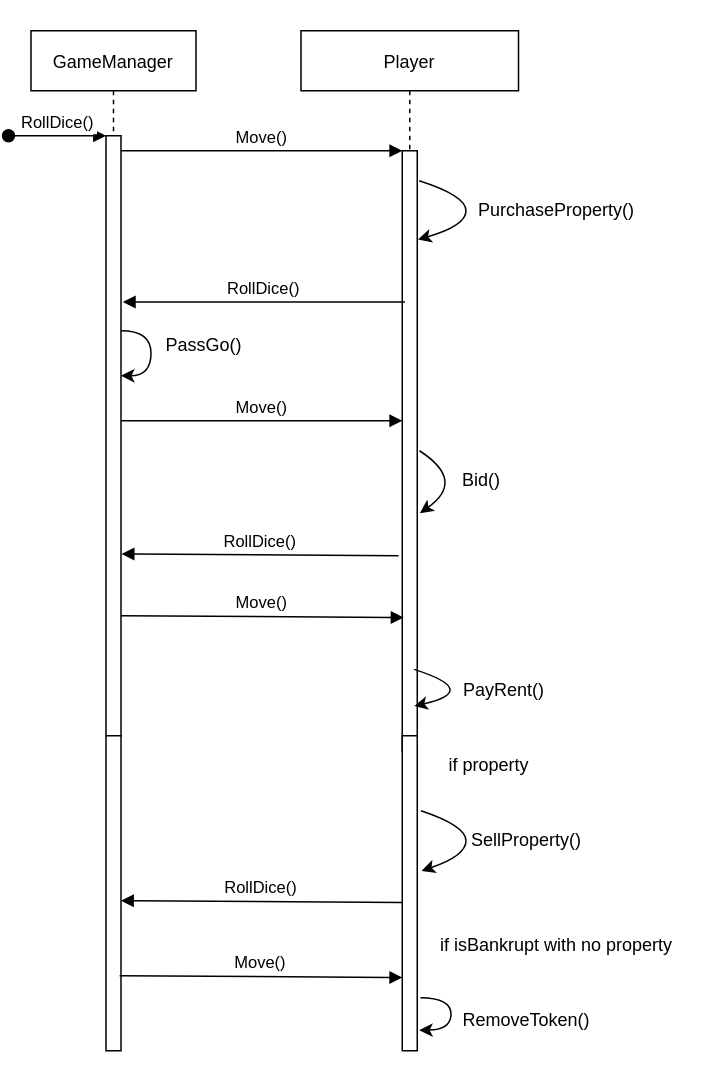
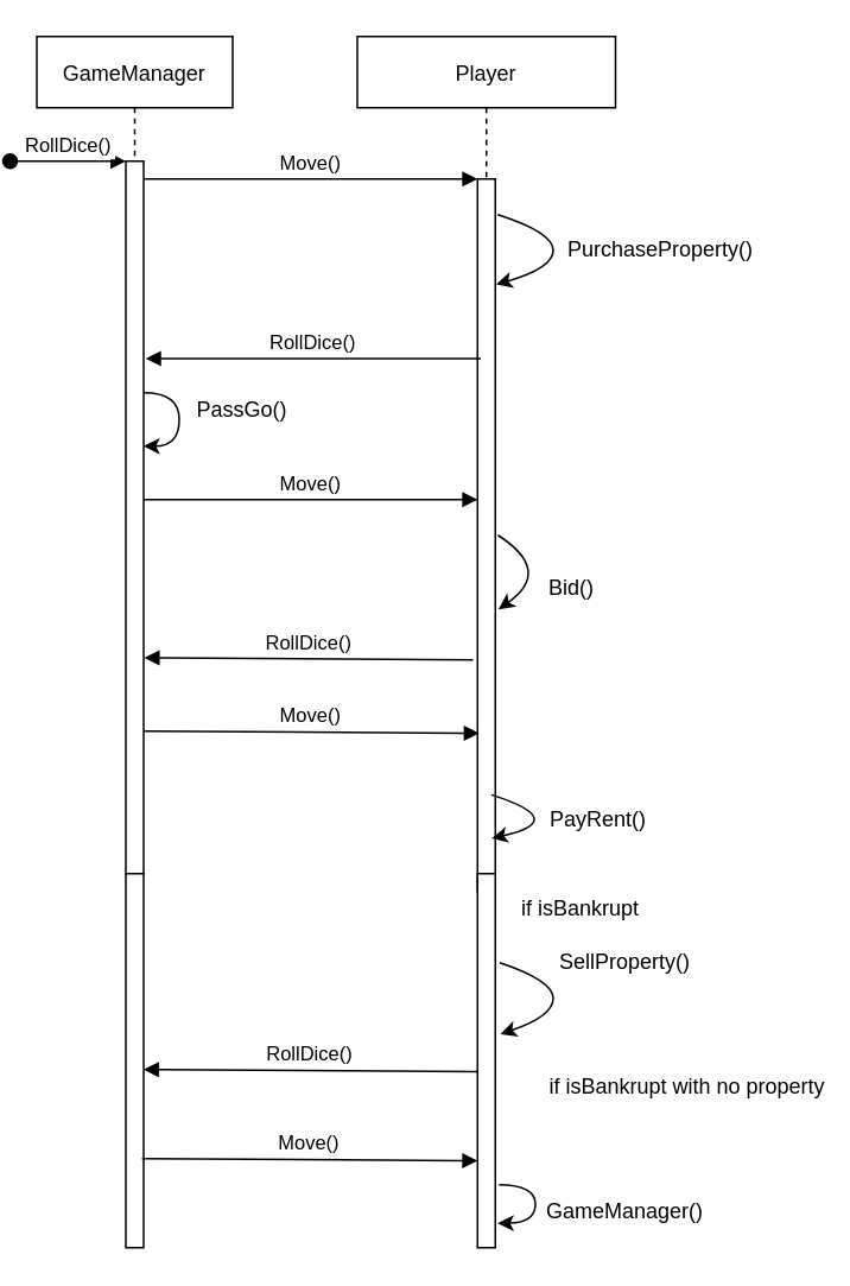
  <mxCell id="0" />
  <mxCell id="1" parent="0" />
  <mxCell id="2" value="GameManager" style="shape=umlLifeline;perimeter=lifelinePerimeter;container=1;collapsible=0;recursiveResize=0;rounded=0;shadow=0;strokeWidth=1;" parent="1" vertex="1"><mxGeometry x="20" y="20" width="110" height="470" as="geometry" /></mxCell>
  <mxCell id="3" value="" style="points=[];perimeter=orthogonalPerimeter;rounded=0;shadow=0;strokeWidth=1;" parent="2" vertex="1"><mxGeometry x="50" y="70" width="10" height="400" as="geometry" /></mxCell>
  <mxCell id="4" value="RollDice()" style="verticalAlign=bottom;startArrow=oval;endArrow=block;startSize=8;shadow=0;strokeWidth=1;curved=1;" parent="2" target="3" edge="1"><mxGeometry relative="1" as="geometry"><mxPoint x="-15" y="70" as="sourcePoint" /></mxGeometry></mxCell>
  <mxCell id="5" value="" style="curved=1;endArrow=classic;html=1;rounded=0;exitX=1;exitY=0.325;exitDx=0;exitDy=0;exitPerimeter=0;" parent="2" source="3" target="3" edge="1"><mxGeometry width="50" height="50" relative="1" as="geometry"><mxPoint x="60" y="230" as="sourcePoint" /><mxPoint x="110" y="180" as="targetPoint" /><Array as="points"><mxPoint x="80" y="200" /><mxPoint x="80" y="230" /></Array></mxGeometry></mxCell>
  <mxCell id="6" value="Player" style="shape=umlLifeline;perimeter=lifelinePerimeter;container=1;collapsible=0;recursiveResize=0;rounded=0;shadow=0;strokeWidth=1;" parent="1" vertex="1"><mxGeometry x="200" y="20" width="145" height="480" as="geometry" /></mxCell>
  <mxCell id="7" value="" style="points=[];perimeter=orthogonalPerimeter;rounded=0;shadow=0;strokeWidth=1;" parent="6" vertex="1"><mxGeometry x="67.5" y="80" width="10" height="400" as="geometry" /></mxCell>
  <mxCell id="8" value="" style="endArrow=classic;html=1;entryX=1.18;entryY=0.604;entryDx=0;entryDy=0;entryPerimeter=0;curved=1;startArrow=none;" parent="6" target="7" edge="1"><mxGeometry width="50" height="50" relative="1" as="geometry"><mxPoint x="79" y="280" as="sourcePoint" /><mxPoint x="170" y="280" as="targetPoint" /><Array as="points"><mxPoint x="110" y="300" /></Array></mxGeometry></mxCell>
  <mxCell id="9" value="RollDice()" style="verticalAlign=bottom;endArrow=block;shadow=0;strokeWidth=1;curved=1;entryX=1.04;entryY=0.697;entryDx=0;entryDy=0;entryPerimeter=0;exitX=0.18;exitY=0.252;exitDx=0;exitDy=0;exitPerimeter=0;" parent="6" target="3" edge="1"><mxGeometry relative="1" as="geometry"><mxPoint x="65.0" y="350.0" as="sourcePoint" /><mxPoint x="-110.6" y="350.0" as="targetPoint" /></mxGeometry></mxCell>
  <mxCell id="10" value="Move()" style="verticalAlign=bottom;endArrow=block;entryX=0.09;entryY=0.778;shadow=0;strokeWidth=1;curved=1;entryDx=0;entryDy=0;entryPerimeter=0;" parent="6" target="7" edge="1"><mxGeometry relative="1" as="geometry"><mxPoint x="-120" y="390.0" as="sourcePoint" /><mxPoint x="55" y="390.0" as="targetPoint" /></mxGeometry></mxCell>
  <mxCell id="11" value="PayRent()" style="text;html=1;align=center;verticalAlign=middle;resizable=0;points=[];autosize=1;strokeColor=none;fillColor=none;" parent="6" vertex="1"><mxGeometry x="100" y="430" width="70" height="20" as="geometry" /></mxCell>
- <mxCell id="12" value="Bid()" style="text;html=1;align=center;verticalAlign=middle;resizable=0;points=[];autosize=1;strokeColor=none;fillColor=none;" parent="6" vertex="1"><mxGeometry x="100" y="290" width="40" height="20" as="geometry" /></mxCell>
+ <mxCell id="12" value="Bid()" style="text;html=1;align=center;verticalAlign=middle;resizable=0;points=[];autosize=1;strokeColor=none;fillColor=none;" parent="6" vertex="1"><mxGeometry x="100" y="300" width="40" height="20" as="geometry" /></mxCell>
  <mxCell id="13" value="" style="endArrow=none;html=1;entryX=1.18;entryY=0.604;entryDx=0;entryDy=0;entryPerimeter=0;exitX=1.42;exitY=0.506;exitDx=0;exitDy=0;exitPerimeter=0;curved=1;strokeColor=none;" parent="6" source="7" target="12" edge="1"><mxGeometry width="50" height="50" relative="1" as="geometry"><mxPoint x="381.7" y="362.4" as="sourcePoint" /><mxPoint x="379.3" y="401.6" as="targetPoint" /><Array as="points" /></mxGeometry></mxCell>
  <mxCell id="14" value="" style="curved=1;endArrow=classic;html=1;rounded=1;exitX=1.13;exitY=0.05;exitDx=0;exitDy=0;exitPerimeter=0;entryX=1.05;entryY=0.148;entryDx=0;entryDy=0;entryPerimeter=0;" parent="6" source="7" target="7" edge="1"><mxGeometry width="50" height="50" relative="1" as="geometry"><mxPoint x="90" y="160" as="sourcePoint" /><mxPoint x="140" y="110" as="targetPoint" /><Array as="points"><mxPoint x="110" y="110" /><mxPoint x="110" y="130" /></Array></mxGeometry></mxCell>
  <mxCell id="15" value="Move()" style="verticalAlign=bottom;endArrow=block;entryX=0;entryY=0;shadow=0;strokeWidth=1;curved=1;" parent="1" source="3" target="7" edge="1"><mxGeometry relative="1" as="geometry"><mxPoint x="175" y="100" as="sourcePoint" /></mxGeometry></mxCell>
  <mxCell id="16" value="PurchaseProperty()" style="text;html=1;align=center;verticalAlign=middle;resizable=0;points=[];autosize=1;strokeColor=none;fillColor=none;" parent="1" vertex="1"><mxGeometry x="310" y="130" width="120" height="20" as="geometry" /></mxCell>
  <mxCell id="17" value="RollDice()" style="verticalAlign=bottom;endArrow=block;shadow=0;strokeWidth=1;curved=1;entryX=1.12;entryY=0.277;entryDx=0;entryDy=0;entryPerimeter=0;exitX=0.18;exitY=0.252;exitDx=0;exitDy=0;exitPerimeter=0;" parent="1" source="7" target="3" edge="1"><mxGeometry relative="1" as="geometry"><mxPoint x="230" y="170" as="sourcePoint" /><mxPoint x="250" y="190" as="targetPoint" /></mxGeometry></mxCell>
  <mxCell id="18" value="PassGo()" style="text;html=1;align=center;verticalAlign=middle;resizable=0;points=[];autosize=1;strokeColor=none;fillColor=none;" parent="1" vertex="1"><mxGeometry x="100" y="220" width="70" height="20" as="geometry" /></mxCell>
  <mxCell id="19" value="Move()" style="verticalAlign=bottom;endArrow=block;shadow=0;strokeWidth=1;curved=1;" parent="1" target="7" edge="1"><mxGeometry relative="1" as="geometry"><mxPoint x="80" y="280" as="sourcePoint" /><mxPoint x="245" y="280" as="targetPoint" /></mxGeometry></mxCell>
  <mxCell id="20" value="" style="points=[];perimeter=orthogonalPerimeter;rounded=0;shadow=0;strokeWidth=1;" parent="1" vertex="1"><mxGeometry x="267.5" y="490" width="10" height="210" as="geometry" /></mxCell>
  <mxCell id="21" value="" style="endArrow=classic;html=1;entryX=0.52;entryY=0.938;entryDx=0;entryDy=0;entryPerimeter=0;exitX=0.52;exitY=0.887;exitDx=0;exitDy=0;exitPerimeter=0;curved=1;" parent="1" source="6" target="6" edge="1"><mxGeometry width="50" height="50" relative="1" as="geometry"><mxPoint x="310" y="460" as="sourcePoint" /><mxPoint x="360" y="410" as="targetPoint" /><Array as="points"><mxPoint x="320" y="460" /></Array></mxGeometry></mxCell>
- <mxCell id="22" value="if property" style="text;html=1;align=center;verticalAlign=middle;resizable=0;points=[];autosize=1;strokeColor=none;fillColor=none;" parent="1" vertex="1"><mxGeometry x="285" y="500" width="80" height="20" as="geometry" /></mxCell>
+ <mxCell id="22" value="if isBankrupt" style="text;html=1;align=center;verticalAlign=middle;resizable=0;points=[];autosize=1;strokeColor=none;fillColor=none;" parent="1" vertex="1"><mxGeometry x="285" y="500" width="80" height="20" as="geometry" /></mxCell>
  <mxCell id="23" value="" style="points=[];perimeter=orthogonalPerimeter;rounded=0;shadow=0;strokeWidth=1;" parent="1" vertex="1"><mxGeometry x="70" y="490" width="10" height="210" as="geometry" /></mxCell>
  <mxCell id="24" value="" style="curved=1;endArrow=classic;html=1;rounded=1;exitX=1.25;exitY=0.238;exitDx=0;exitDy=0;exitPerimeter=0;entryX=1.29;entryY=0.429;entryDx=0;entryDy=0;entryPerimeter=0;" parent="1" source="20" target="20" edge="1"><mxGeometry width="50" height="50" relative="1" as="geometry"><mxPoint x="400" y="630" as="sourcePoint" /><mxPoint x="450" y="580" as="targetPoint" /><Array as="points"><mxPoint x="310" y="550" /><mxPoint x="310" y="570" /></Array></mxGeometry></mxCell>
- <mxCell id="25" value="SellProperty()" style="text;html=1;align=center;verticalAlign=middle;resizable=0;points=[];autosize=1;strokeColor=none;fillColor=none;" parent="1" vertex="1"><mxGeometry x="305" y="550" width="90" height="20" as="geometry" /></mxCell>
+ <mxCell id="25" value="SellProperty()" style="text;html=1;align=center;verticalAlign=middle;resizable=0;points=[];autosize=1;strokeColor=none;fillColor=none;" parent="1" vertex="1"><mxGeometry x="305" y="530" width="90" height="20" as="geometry" /></mxCell>
  <mxCell id="26" value="RollDice()" style="verticalAlign=bottom;endArrow=block;shadow=0;strokeWidth=1;curved=1;exitX=0.18;exitY=0.252;exitDx=0;exitDy=0;exitPerimeter=0;" parent="1" edge="1"><mxGeometry relative="1" as="geometry"><mxPoint x="267.5" y="601.2" as="sourcePoint" /><mxPoint x="80" y="600" as="targetPoint" /></mxGeometry></mxCell>
  <mxCell id="27" value="Move()" style="verticalAlign=bottom;endArrow=block;entryX=0.09;entryY=0.778;shadow=0;strokeWidth=1;curved=1;entryDx=0;entryDy=0;entryPerimeter=0;" parent="1" edge="1"><mxGeometry relative="1" as="geometry"><mxPoint x="79.1" y="650" as="sourcePoint" /><mxPoint x="267.5" y="651.2" as="targetPoint" /></mxGeometry></mxCell>
- <mxCell id="28" value="if isBankrupt with no property" style="text;html=1;align=center;verticalAlign=middle;resizable=0;points=[];autosize=1;strokeColor=none;fillColor=none;" parent="1" vertex="1"><mxGeometry x="285" y="620" width="170" height="20" as="geometry" /></mxCell>
+ <mxCell id="28" value="if isBankrupt with no property" style="text;html=1;align=center;verticalAlign=middle;resizable=0;points=[];autosize=1;strokeColor=none;fillColor=none;" parent="1" vertex="1"><mxGeometry x="300" y="600" width="170" height="20" as="geometry" /></mxCell>
  <mxCell id="29" value="" style="curved=1;endArrow=classic;html=1;rounded=1;exitX=1.21;exitY=0.832;exitDx=0;exitDy=0;exitPerimeter=0;entryX=1.13;entryY=0.935;entryDx=0;entryDy=0;entryPerimeter=0;" parent="1" source="20" target="20" edge="1"><mxGeometry width="50" height="50" relative="1" as="geometry"><mxPoint x="290" y="549.98" as="sourcePoint" /><mxPoint x="290.4" y="590.09" as="targetPoint" /><Array as="points"><mxPoint x="300" y="665" /><mxPoint x="300" y="686" /></Array></mxGeometry></mxCell>
- <mxCell id="30" value="RemoveToken()" style="text;html=1;align=center;verticalAlign=middle;resizable=0;points=[];autosize=1;strokeColor=none;fillColor=none;" parent="1" vertex="1"><mxGeometry x="300" y="670" width="100" height="20" as="geometry" /></mxCell>
+ <mxCell id="30" value="GameManager()" style="text;html=1;align=center;verticalAlign=middle;resizable=0;points=[];autosize=1;strokeColor=none;fillColor=none;" parent="1" vertex="1"><mxGeometry x="300" y="670" width="100" height="20" as="geometry" /></mxCell>
